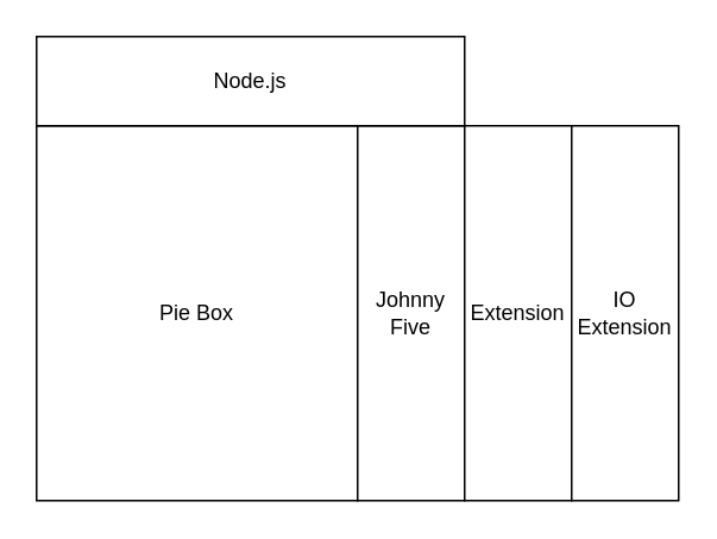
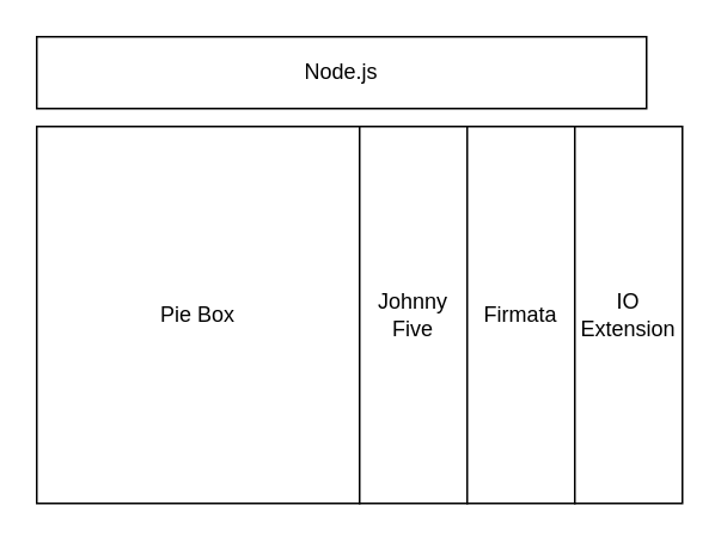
  <mxCell id="0" />
  <mxCell id="1" parent="0" />
  <mxCell id="2" value="Pie Box" style="rounded=0;whiteSpace=wrap;html=1;" vertex="1" parent="1"><mxGeometry x="20" y="70" width="180" height="210" as="geometry" /></mxCell>
  <mxCell id="3" value="Johnny Five" style="rounded=0;whiteSpace=wrap;html=1;" vertex="1" parent="1"><mxGeometry x="200" y="70" width="60" height="210" as="geometry" /></mxCell>
- <mxCell id="4" value="Extension" style="rounded=0;whiteSpace=wrap;html=1;" vertex="1" parent="1"><mxGeometry x="260" y="70" width="60" height="210" as="geometry" /></mxCell>
+ <mxCell id="4" value="Firmata" style="rounded=0;whiteSpace=wrap;html=1;" vertex="1" parent="1"><mxGeometry x="260" y="70" width="60" height="210" as="geometry" /></mxCell>
  <mxCell id="5" value="IO Extension" style="rounded=0;whiteSpace=wrap;html=1;" vertex="1" parent="1"><mxGeometry x="320" y="70" width="60" height="210" as="geometry" /></mxCell>
- <mxCell id="6" value="Node.js" style="rounded=0;whiteSpace=wrap;html=1;" vertex="1" parent="1"><mxGeometry x="20" y="20" width="240" height="50" as="geometry" /></mxCell>
+ <mxCell id="6" value="Node.js" style="rounded=0;whiteSpace=wrap;html=1;" vertex="1" parent="1"><mxGeometry x="20" y="20" width="340" height="40" as="geometry" /></mxCell>
